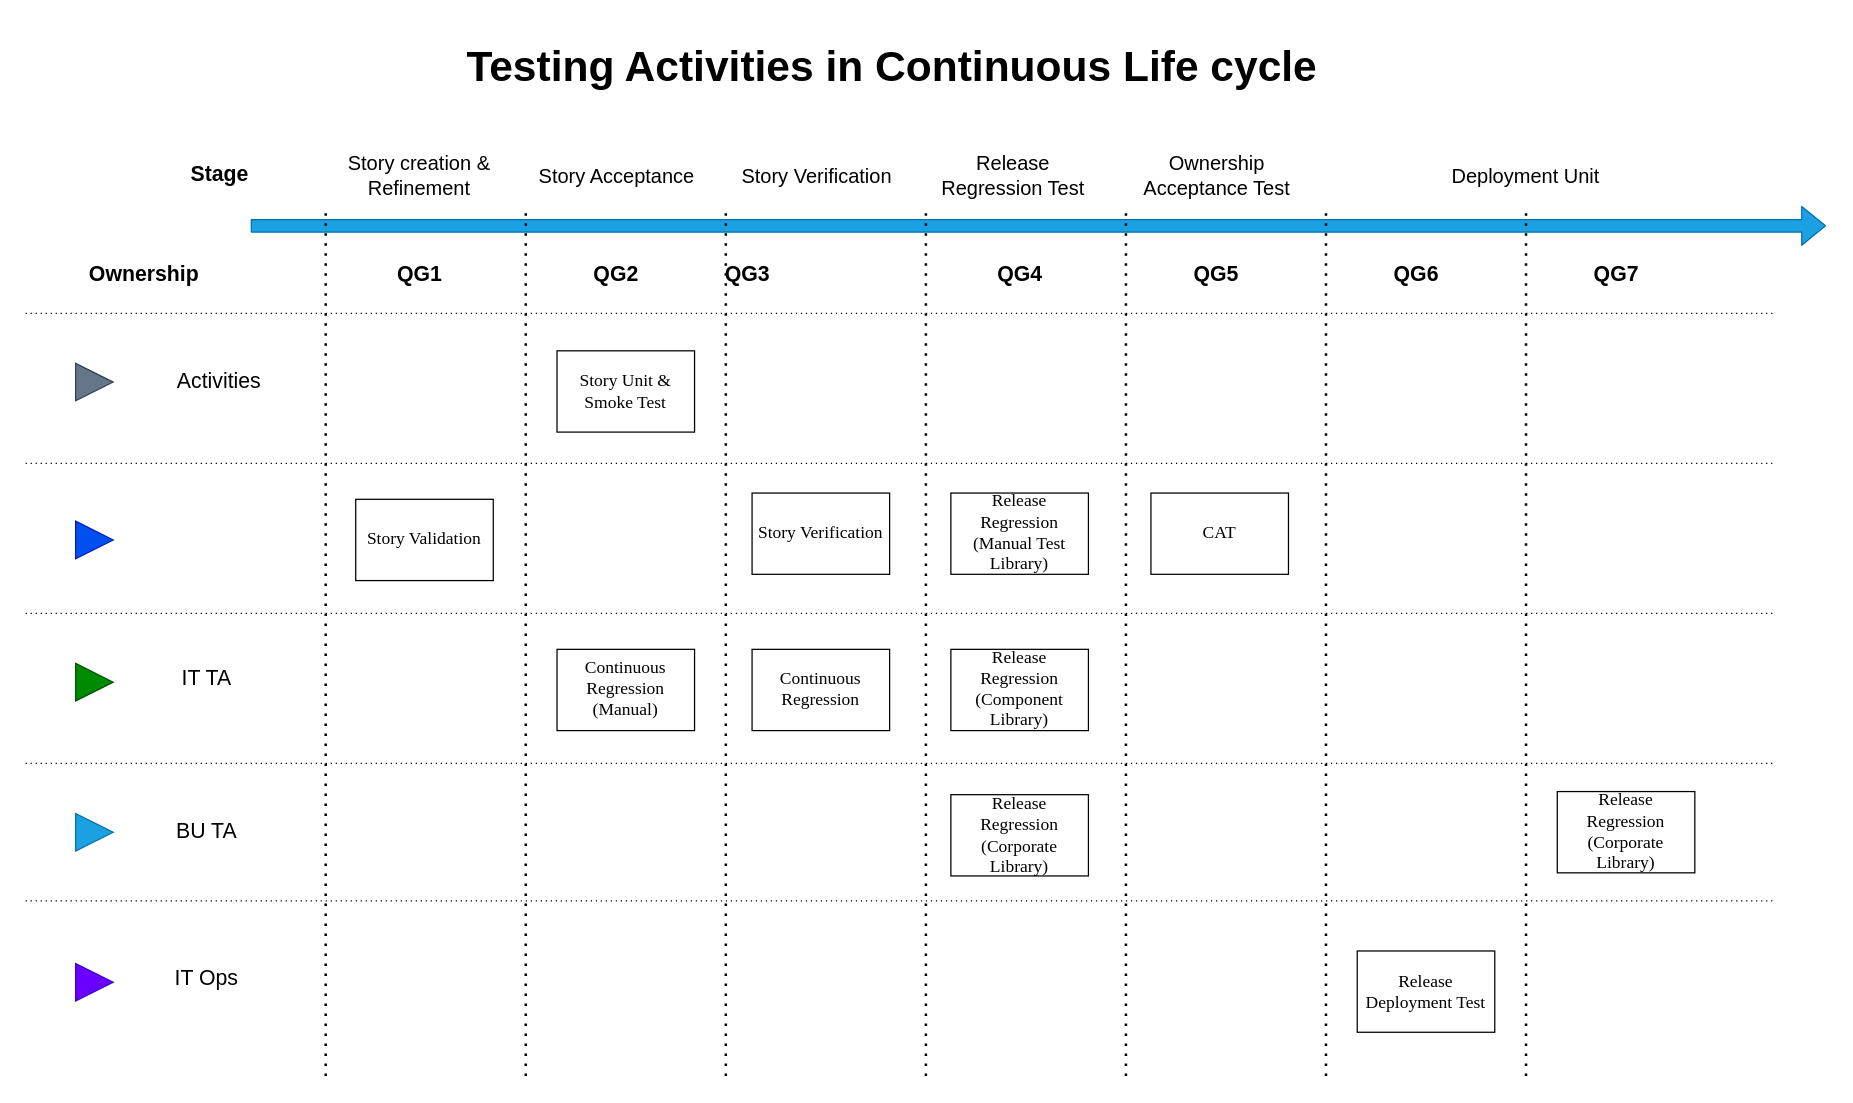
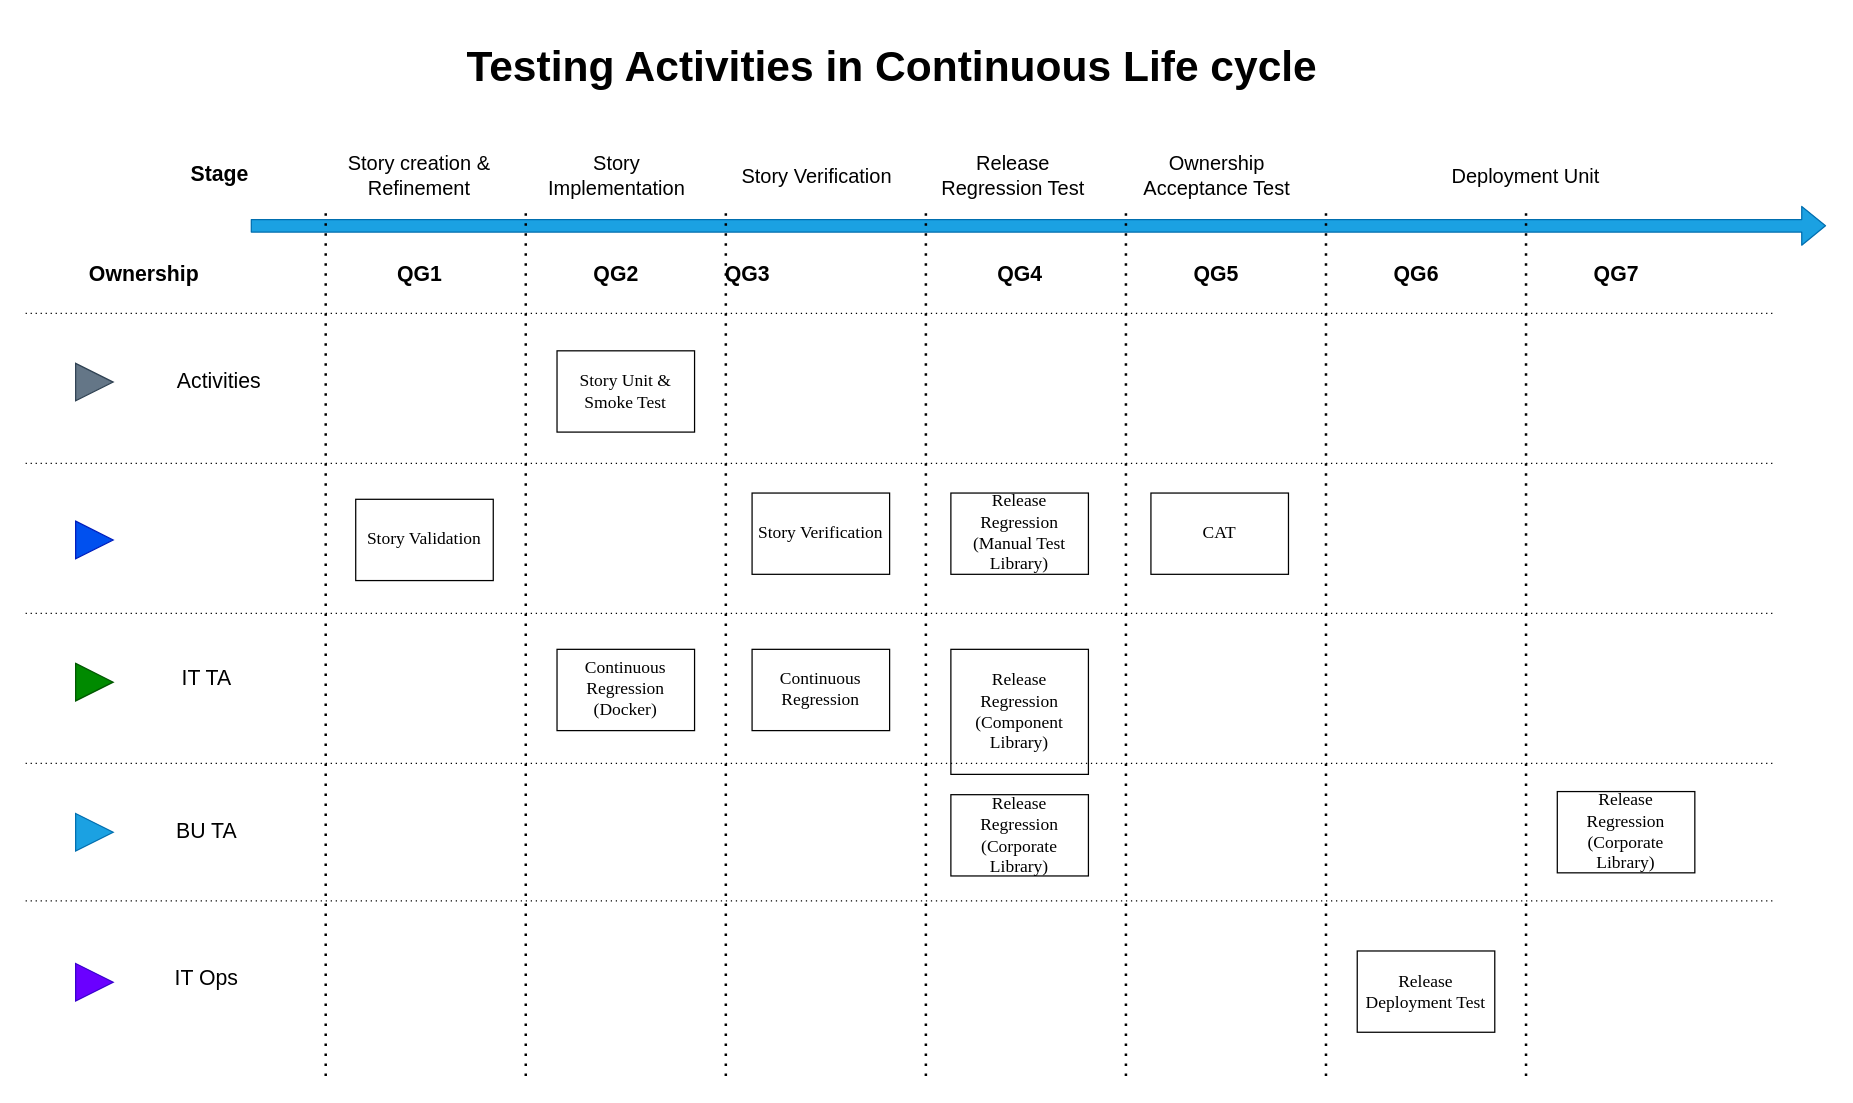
  <mxCell id="0" />
  <mxCell id="1" parent="0" />
  <mxCell id="2" value="" style="shape=flexArrow;endArrow=classic;html=1;fillColor=#1ba1e2;strokeColor=#006EAF;" parent="1" edge="1"><mxGeometry width="50" height="50" relative="1" as="geometry"><mxPoint x="200" y="180" as="sourcePoint" /><mxPoint x="1460" y="180" as="targetPoint" /></mxGeometry></mxCell>
  <mxCell id="3" value="" style="endArrow=none;dashed=1;html=1;dashPattern=1 3;strokeWidth=2;" parent="1" edge="1"><mxGeometry width="50" height="50" relative="1" as="geometry"><mxPoint x="260" y="860" as="sourcePoint" /><mxPoint x="260" y="170" as="targetPoint" /></mxGeometry></mxCell>
  <mxCell id="4" value="" style="endArrow=none;dashed=1;html=1;dashPattern=1 3;strokeWidth=2;" parent="1" edge="1"><mxGeometry width="50" height="50" relative="1" as="geometry"><mxPoint x="420" y="860" as="sourcePoint" /><mxPoint x="420" y="170" as="targetPoint" /></mxGeometry></mxCell>
  <mxCell id="5" value="" style="endArrow=none;dashed=1;html=1;dashPattern=1 3;strokeWidth=2;" parent="1" edge="1"><mxGeometry width="50" height="50" relative="1" as="geometry"><mxPoint x="580" y="860" as="sourcePoint" /><mxPoint x="580" y="170" as="targetPoint" /></mxGeometry></mxCell>
  <mxCell id="6" value="" style="endArrow=none;dashed=1;html=1;dashPattern=1 3;strokeWidth=2;" parent="1" edge="1"><mxGeometry width="50" height="50" relative="1" as="geometry"><mxPoint x="740" y="860" as="sourcePoint" /><mxPoint x="740" y="170" as="targetPoint" /></mxGeometry></mxCell>
  <mxCell id="7" value="" style="endArrow=none;dashed=1;html=1;dashPattern=1 3;strokeWidth=2;" parent="1" edge="1"><mxGeometry width="50" height="50" relative="1" as="geometry"><mxPoint x="900" y="860" as="sourcePoint" /><mxPoint x="900" y="170" as="targetPoint" /></mxGeometry></mxCell>
  <mxCell id="8" value="" style="endArrow=none;dashed=1;html=1;dashPattern=1 3;strokeWidth=2;" parent="1" edge="1"><mxGeometry width="50" height="50" relative="1" as="geometry"><mxPoint x="1060" y="860" as="sourcePoint" /><mxPoint x="1060" y="170" as="targetPoint" /></mxGeometry></mxCell>
  <mxCell id="9" value="Story Validation" style="rounded=0;whiteSpace=wrap;html=1;fontSize=14;fontFamily=Verdana;" parent="1" vertex="1"><mxGeometry x="284" y="398.75" width="110" height="65" as="geometry" /></mxCell>
  <mxCell id="10" value="Ownership" style="text;html=1;strokeColor=none;fillColor=none;align=center;verticalAlign=middle;whiteSpace=wrap;rounded=0;fontStyle=1;fontSize=17;" parent="1" vertex="1"><mxGeometry x="30" y="200" width="170" height="40" as="geometry" /></mxCell>
  <mxCell id="11" value="" style="triangle;whiteSpace=wrap;html=1;fontSize=17;fillColor=#0050ef;strokeColor=#001DBC;fontColor=#ffffff;" parent="1" vertex="1"><mxGeometry x="60" y="416.25" width="30" height="30" as="geometry" /></mxCell>
  <mxCell id="12" value="" style="triangle;whiteSpace=wrap;html=1;fontSize=17;fillColor=#008a00;strokeColor=#005700;fontColor=#ffffff;" parent="1" vertex="1"><mxGeometry x="60" y="530" width="30" height="30" as="geometry" /></mxCell>
  <mxCell id="13" value="" style="triangle;whiteSpace=wrap;html=1;fontSize=17;fillColor=#647687;strokeColor=#314354;fontColor=#ffffff;" parent="1" vertex="1"><mxGeometry x="60" y="290" width="30" height="30" as="geometry" /></mxCell>
  <mxCell id="14" value="IT TA" style="text;html=1;strokeColor=none;fillColor=none;align=center;verticalAlign=middle;whiteSpace=wrap;rounded=0;fontSize=17;" parent="1" vertex="1"><mxGeometry x="110" y="530" width="110" height="25" as="geometry" /></mxCell>
  <mxCell id="15" value="Activities" style="text;html=1;strokeColor=none;fillColor=none;align=center;verticalAlign=middle;whiteSpace=wrap;rounded=0;fontSize=17;" parent="1" vertex="1"><mxGeometry x="120" y="292.5" width="110" height="25" as="geometry" /></mxCell>
  <mxCell id="16" value="Story Unit &amp;amp; Smoke Test" style="rounded=0;whiteSpace=wrap;html=1;fontFamily=Verdana;fontSize=14;" parent="1" vertex="1"><mxGeometry x="445" y="280" width="110" height="65" as="geometry" /></mxCell>
  <mxCell id="17" value="Story Verification" style="rounded=0;whiteSpace=wrap;html=1;fontSize=14;fontFamily=Verdana;" parent="1" vertex="1"><mxGeometry x="601" y="393.75" width="110" height="65" as="geometry" /></mxCell>
- <mxCell id="18" value="Continuous Regression (Manual)" style="rounded=0;whiteSpace=wrap;html=1;fontSize=14;fontFamily=Verdana;" parent="1" vertex="1"><mxGeometry x="445" y="518.75" width="110" height="65" as="geometry" /></mxCell>
+ <mxCell id="18" value="Continuous Regression (Docker)" style="rounded=0;whiteSpace=wrap;html=1;fontSize=14;fontFamily=Verdana;" parent="1" vertex="1"><mxGeometry x="445" y="518.75" width="110" height="65" as="geometry" /></mxCell>
  <mxCell id="19" value="Continuous Regression" style="rounded=0;whiteSpace=wrap;html=1;fontSize=14;fontFamily=Verdana;" parent="1" vertex="1"><mxGeometry x="601" y="518.75" width="110" height="65" as="geometry" /></mxCell>
- <mxCell id="20" value="Release Regression (Component Library)" style="rounded=0;whiteSpace=wrap;html=1;fontSize=14;fontFamily=Verdana;" parent="1" vertex="1"><mxGeometry x="760" y="518.75" width="110" height="65" as="geometry" /></mxCell>
+ <mxCell id="20" value="Release Regression (Component Library)" style="rounded=0;whiteSpace=wrap;html=1;fontSize=14;fontFamily=Verdana;" parent="1" vertex="1"><mxGeometry x="760" y="518.75" width="110" height="100" as="geometry" /></mxCell>
  <mxCell id="21" value="Release Regression (Manual Test Library)" style="rounded=0;whiteSpace=wrap;html=1;fontSize=14;fontFamily=Verdana;" parent="1" vertex="1"><mxGeometry x="760" y="393.75" width="110" height="65" as="geometry" /></mxCell>
  <mxCell id="22" value="" style="triangle;whiteSpace=wrap;html=1;fontSize=17;fillColor=#1ba1e2;strokeColor=#006EAF;fontColor=#ffffff;" parent="1" vertex="1"><mxGeometry x="60" y="650" width="30" height="30" as="geometry" /></mxCell>
  <mxCell id="23" value="BU TA" style="text;html=1;strokeColor=none;fillColor=none;align=center;verticalAlign=middle;whiteSpace=wrap;rounded=0;fontSize=17;" parent="1" vertex="1"><mxGeometry x="110" y="652.5" width="110" height="25" as="geometry" /></mxCell>
  <mxCell id="24" value="Release Regression (Corporate Library)" style="rounded=0;whiteSpace=wrap;html=1;fontSize=14;fontFamily=Verdana;" parent="1" vertex="1"><mxGeometry x="760" y="635" width="110" height="65" as="geometry" /></mxCell>
  <mxCell id="25" value="QG1" style="text;html=1;strokeColor=none;fillColor=none;align=center;verticalAlign=middle;whiteSpace=wrap;rounded=0;fontSize=17;fontStyle=1" parent="1" vertex="1"><mxGeometry x="302.5" y="200" width="65" height="40" as="geometry" /></mxCell>
  <mxCell id="26" value="QG2" style="text;html=1;strokeColor=none;fillColor=none;align=center;verticalAlign=middle;whiteSpace=wrap;rounded=0;fontSize=17;fontStyle=1" parent="1" vertex="1"><mxGeometry x="460" y="200" width="65" height="40" as="geometry" /></mxCell>
  <mxCell id="27" value="QG3" style="text;html=1;strokeColor=none;fillColor=none;align=center;verticalAlign=middle;whiteSpace=wrap;rounded=0;fontSize=17;fontStyle=1" parent="1" vertex="1"><mxGeometry x="565" y="200" width="65" height="40" as="geometry" /></mxCell>
  <mxCell id="28" value="QG4" style="text;html=1;strokeColor=none;fillColor=none;align=center;verticalAlign=middle;whiteSpace=wrap;rounded=0;fontSize=17;fontStyle=1" parent="1" vertex="1"><mxGeometry x="782.5" y="200" width="65" height="40" as="geometry" /></mxCell>
  <mxCell id="29" value="" style="endArrow=none;dashed=1;html=1;dashPattern=1 3;strokeWidth=1;fontSize=17;" parent="1" edge="1"><mxGeometry width="50" height="50" relative="1" as="geometry"><mxPoint y="370" as="sourcePoint" x="20" /><mxPoint x="1420" y="370" as="targetPoint" /></mxGeometry></mxCell>
  <mxCell id="30" value="" style="endArrow=none;dashed=1;html=1;dashPattern=1 3;strokeWidth=1;fontSize=17;" parent="1" edge="1"><mxGeometry width="50" height="50" relative="1" as="geometry"><mxPoint y="490" as="sourcePoint" x="20" /><mxPoint x="1420" y="490" as="targetPoint" /></mxGeometry></mxCell>
  <mxCell id="31" value="" style="endArrow=none;dashed=1;html=1;dashPattern=1 3;strokeWidth=1;fontSize=17;" parent="1" edge="1"><mxGeometry width="50" height="50" relative="1" as="geometry"><mxPoint y="610" as="sourcePoint" x="20" /><mxPoint x="1420" y="610" as="targetPoint" /></mxGeometry></mxCell>
  <mxCell id="32" value="" style="endArrow=none;dashed=1;html=1;dashPattern=1 3;strokeWidth=1;fontSize=17;" parent="1" edge="1"><mxGeometry width="50" height="50" relative="1" as="geometry"><mxPoint y="720" as="sourcePoint" x="20" /><mxPoint x="1420" y="720" as="targetPoint" /></mxGeometry></mxCell>
  <mxCell id="33" value="&lt;h1&gt;Testing Activities in Continuous Life cycle&lt;/h1&gt;" style="text;html=1;strokeColor=none;fillColor=none;spacing=5;spacingTop=-20;whiteSpace=wrap;overflow=hidden;rounded=0;fontSize=17;" parent="1" vertex="1"><mxGeometry x="367.5" y="20" width="930" height="70" as="geometry" /></mxCell>
  <mxCell id="34" value="QG5" style="text;html=1;strokeColor=none;fillColor=none;align=center;verticalAlign=middle;whiteSpace=wrap;rounded=0;fontSize=17;fontStyle=1" parent="1" vertex="1"><mxGeometry x="940" y="200" width="65" height="40" as="geometry" /></mxCell>
  <mxCell id="35" value="CAT" style="rounded=0;whiteSpace=wrap;html=1;fontFamily=Verdana;fontSize=14;" parent="1" vertex="1"><mxGeometry x="920" y="393.75" width="110" height="65" as="geometry" /></mxCell>
  <mxCell id="36" value="QG6" style="text;html=1;strokeColor=none;fillColor=none;align=center;verticalAlign=middle;whiteSpace=wrap;rounded=0;fontSize=17;fontStyle=1" parent="1" vertex="1"><mxGeometry x="1100" y="200" width="65" height="40" as="geometry" /></mxCell>
  <mxCell id="37" value="Release Deployment Test" style="rounded=0;whiteSpace=wrap;html=1;fontFamily=Verdana;fontSize=14;" parent="1" vertex="1"><mxGeometry x="1085" y="760" width="110" height="65" as="geometry" /></mxCell>
  <mxCell id="38" value="Story creation &amp;amp; Refinement" style="text;html=1;strokeColor=none;fillColor=none;align=center;verticalAlign=middle;whiteSpace=wrap;rounded=0;fontSize=16;" parent="1" vertex="1"><mxGeometry x="265" y="130" width="140" height="20" as="geometry" /></mxCell>
  <mxCell id="39" value="" style="endArrow=none;dashed=1;html=1;dashPattern=1 3;strokeWidth=1;fontSize=16;" parent="1" edge="1"><mxGeometry width="50" height="50" relative="1" as="geometry"><mxPoint y="250" as="sourcePoint" x="20" /><mxPoint x="1420" y="250" as="targetPoint" /></mxGeometry></mxCell>
- <mxCell id="40" value="Story Acceptance" style="text;html=1;strokeColor=none;fillColor=none;align=center;verticalAlign=middle;whiteSpace=wrap;rounded=0;fontSize=16;" parent="1" vertex="1"><mxGeometry x="422.5" y="130" width="140" height="20" as="geometry" /></mxCell>
+ <mxCell id="40" value="Story Implementation" style="text;html=1;strokeColor=none;fillColor=none;align=center;verticalAlign=middle;whiteSpace=wrap;rounded=0;fontSize=16;" parent="1" vertex="1"><mxGeometry x="422.5" y="130" width="140" height="20" as="geometry" /></mxCell>
  <mxCell id="41" value="Story Verification" style="text;html=1;strokeColor=none;fillColor=none;align=center;verticalAlign=middle;whiteSpace=wrap;rounded=0;fontSize=16;" parent="1" vertex="1"><mxGeometry x="582.5" y="130" width="140" height="20" as="geometry" /></mxCell>
  <mxCell id="42" value="Release Regression Test" style="text;html=1;strokeColor=none;fillColor=none;align=center;verticalAlign=middle;whiteSpace=wrap;rounded=0;fontSize=16;" parent="1" vertex="1"><mxGeometry x="740" y="130" width="140" height="20" as="geometry" /></mxCell>
  <mxCell id="43" value="Ownership Acceptance Test" style="text;html=1;strokeColor=none;fillColor=none;align=center;verticalAlign=middle;whiteSpace=wrap;rounded=0;fontSize=16;" parent="1" vertex="1"><mxGeometry x="902.5" y="130" width="140" height="20" as="geometry" /></mxCell>
  <mxCell id="44" value="Deployment Unit" style="text;html=1;strokeColor=none;fillColor=none;align=center;verticalAlign=middle;whiteSpace=wrap;rounded=0;fontSize=16;" parent="1" vertex="1"><mxGeometry x="1150" y="130" width="140" height="20" as="geometry" /></mxCell>
  <mxCell id="45" value="" style="endArrow=none;dashed=1;html=1;dashPattern=1 3;strokeWidth=2;" parent="1" edge="1"><mxGeometry width="50" height="50" relative="1" as="geometry"><mxPoint x="1220" y="860" as="sourcePoint" /><mxPoint x="1220" y="170" as="targetPoint" /></mxGeometry></mxCell>
  <mxCell id="46" value="QG7" style="text;html=1;strokeColor=none;fillColor=none;align=center;verticalAlign=middle;whiteSpace=wrap;rounded=0;fontSize=17;fontStyle=1" parent="1" vertex="1"><mxGeometry x="1260" y="200" width="65" height="40" as="geometry" /></mxCell>
  <mxCell id="47" value="Release Regression (Corporate Library)" style="rounded=0;whiteSpace=wrap;html=1;fontSize=14;fontFamily=Verdana;" parent="1" vertex="1"><mxGeometry x="1245" y="632.5" width="110" height="65" as="geometry" /></mxCell>
  <mxCell id="48" value="" style="triangle;whiteSpace=wrap;html=1;fontSize=17;fillColor=#6a00ff;strokeColor=#3700CC;fontColor=#ffffff;" parent="1" vertex="1"><mxGeometry x="60" y="770" width="30" height="30" as="geometry" /></mxCell>
  <mxCell id="49" value="IT Ops" style="text;html=1;strokeColor=none;fillColor=none;align=center;verticalAlign=middle;whiteSpace=wrap;rounded=0;fontSize=17;" parent="1" vertex="1"><mxGeometry x="110" y="770" width="110" height="25" as="geometry" /></mxCell>
  <mxCell id="50" value="&lt;font style=&quot;font-size: 17px;&quot;&gt;Stage&lt;/font&gt;" style="text;html=1;align=center;verticalAlign=middle;resizable=0;points=[];autosize=1;fontStyle=1;fontSize=17;" parent="1" vertex="1"><mxGeometry x="145" y="125" width="60" height="30" as="geometry" /></mxCell>
